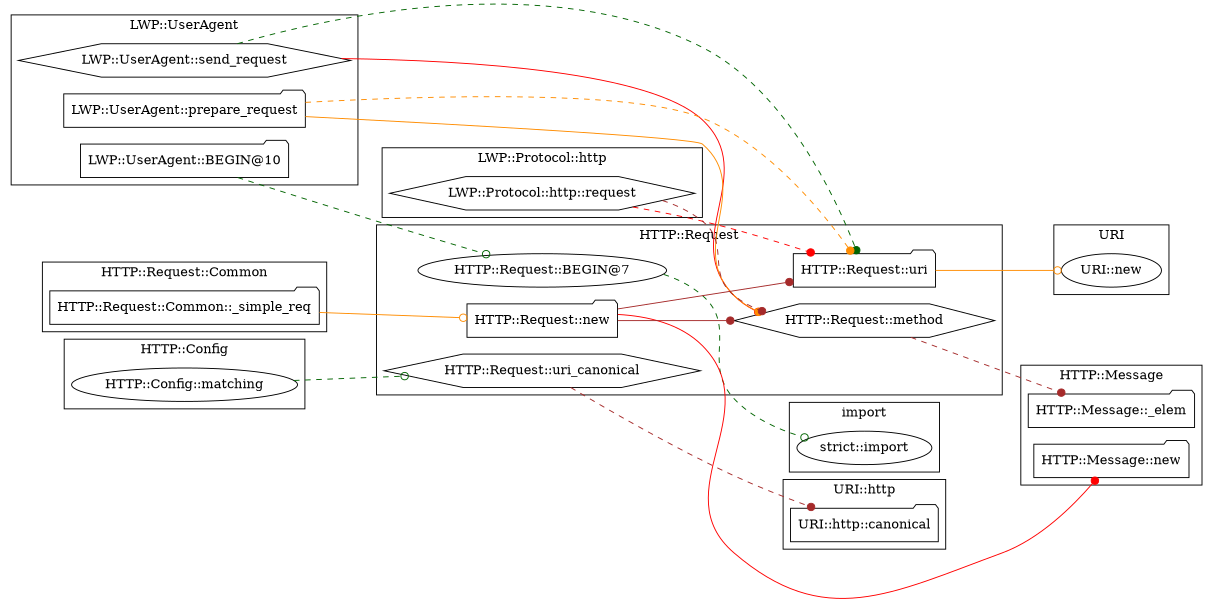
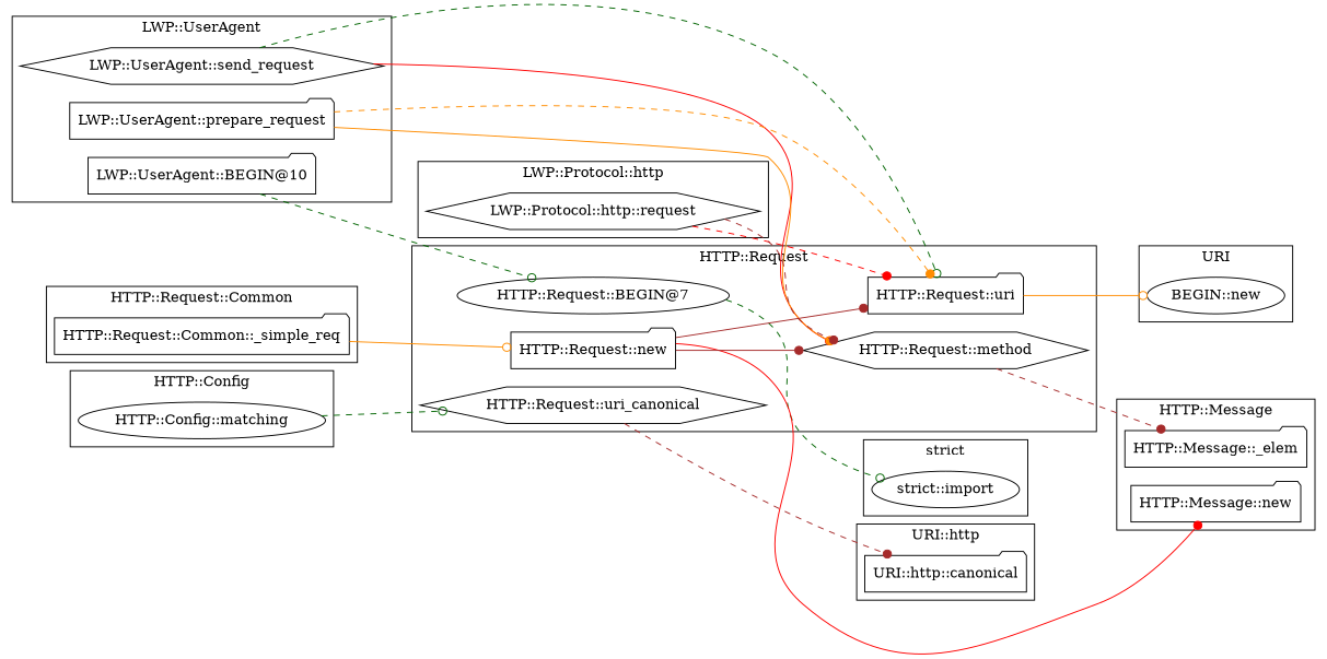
  digraph {
    rankdir=LR
    node [shape=folder]
    edge [arrowhead=dot color=brown style=dashed]
    "LWP::UserAgent::send_request" [shape=hexagon]
    "LWP::UserAgent::BEGIN@10"
    "LWP::UserAgent::prepare_request"
    "URI::http::canonical"
    "HTTP::Request::Common::_simple_req"
    "HTTP::Message::new"
    "HTTP::Message::_elem"
    "strict::import" [shape=ellipse]
    "HTTP::Request::uri"
    "HTTP::Request::BEGIN@7" [shape=ellipse]
    "HTTP::Request::uri_canonical" [shape=hexagon]
    "HTTP::Request::new"
    "HTTP::Request::method" [shape=hexagon]
-   "URI::new" [shape=ellipse]
+   "URI::new" [shape=ellipse label="BEGIN::new"]
    "HTTP::Config::matching" [shape=ellipse]
    "LWP::Protocol::http::request" [shape=hexagon]
    subgraph cluster_1 {
      label="LWP::UserAgent"
      "LWP::UserAgent::send_request"
      "LWP::UserAgent::BEGIN@10"
      "LWP::UserAgent::prepare_request"
    }
    subgraph cluster_2 {
      label="URI::http"
      "URI::http::canonical"
    }
    subgraph cluster_3 {
      label="HTTP::Request::Common"
      "HTTP::Request::Common::_simple_req"
    }
    subgraph cluster_4 {
      label="HTTP::Message"
      "HTTP::Message::new"
      "HTTP::Message::_elem"
    }
    subgraph cluster_5 {
-     label=import
+     label="strict"
      "strict::import"
    }
    subgraph cluster_6 {
      label="HTTP::Request"
      "HTTP::Request::uri"
      "HTTP::Request::BEGIN@7"
      "HTTP::Request::uri_canonical"
      "HTTP::Request::new"
      "HTTP::Request::method"
    }
    subgraph cluster_7 {
      label=URI
      "URI::new"
    }
    subgraph cluster_8 {
      label="HTTP::Config"
      "HTTP::Config::matching"
    }
    subgraph cluster_9 {
      label="LWP::Protocol::http"
      "LWP::Protocol::http::request"
    }
-   "LWP::UserAgent::send_request" -> "HTTP::Request::uri" [color=darkgreen]
+   "LWP::UserAgent::send_request" -> "HTTP::Request::uri" [arrowhead=odot color=darkgreen]
    "LWP::UserAgent::send_request" -> "HTTP::Request::method" [arrowhead=odot color=red style=solid]
    "LWP::UserAgent::BEGIN@10" -> "HTTP::Request::BEGIN@7" [arrowhead=odot color=darkgreen]
    "LWP::UserAgent::prepare_request" -> "HTTP::Request::uri" [color=darkorange]
    "LWP::UserAgent::prepare_request" -> "HTTP::Request::method" [color=darkorange style=solid]
    "HTTP::Request::Common::_simple_req" -> "HTTP::Request::new" [arrowhead=odot color=darkorange style=solid]
    "HTTP::Request::uri" -> "URI::new" [arrowhead=odot color=darkorange style=solid]
    "HTTP::Request::BEGIN@7" -> "strict::import" [arrowhead=odot color=darkgreen]
    "HTTP::Request::uri_canonical" -> "URI::http::canonical"
    "HTTP::Request::new" -> "HTTP::Message::new" [color=red style=solid]
    "HTTP::Request::new" -> "HTTP::Request::uri" [style=solid]
    "HTTP::Request::new" -> "HTTP::Request::method" [style=solid]
    "HTTP::Request::method" -> "HTTP::Message::_elem"
    "HTTP::Config::matching" -> "HTTP::Request::uri_canonical" [arrowhead=odot color=darkgreen]
    "LWP::Protocol::http::request" -> "HTTP::Request::uri" [color=red]
    "LWP::Protocol::http::request" -> "HTTP::Request::method"
  }
